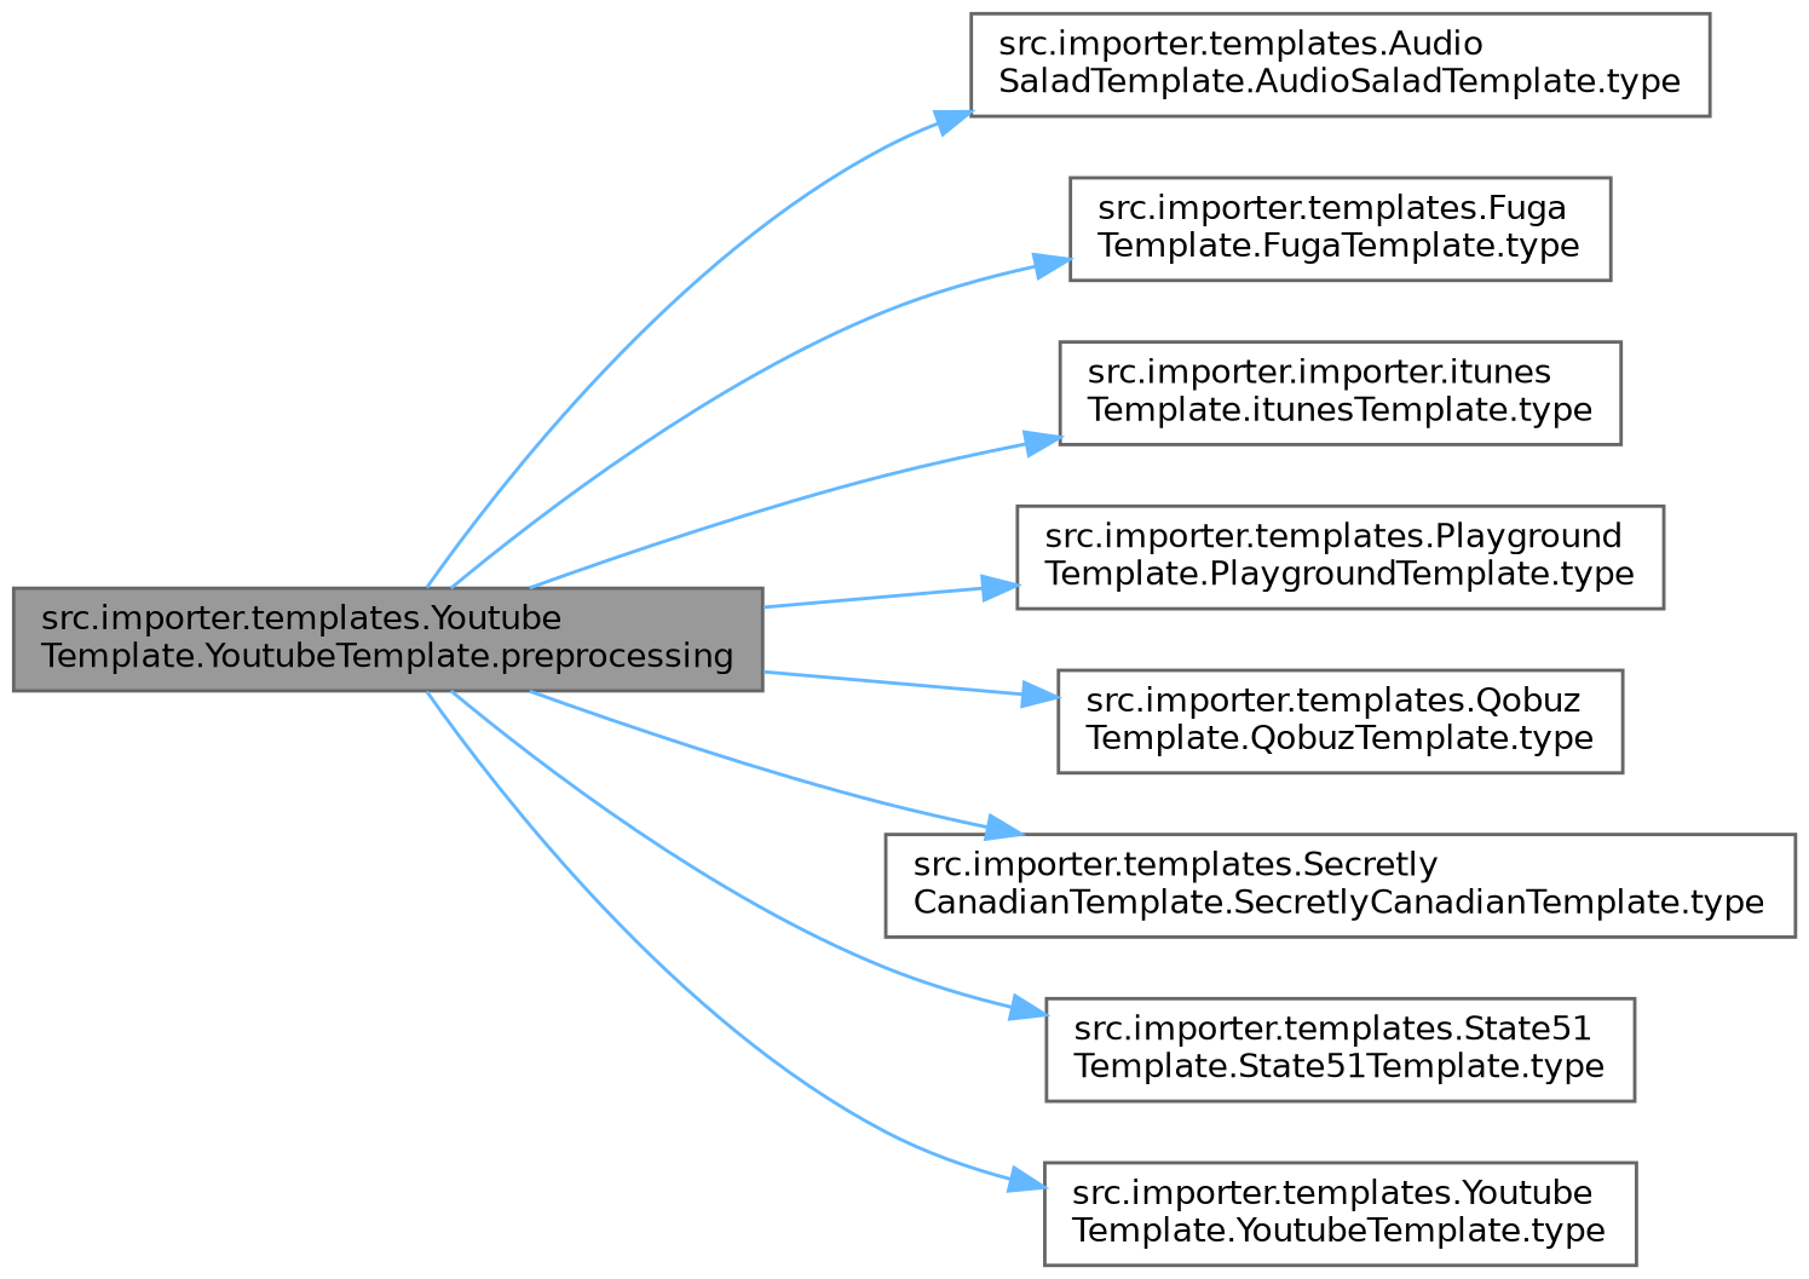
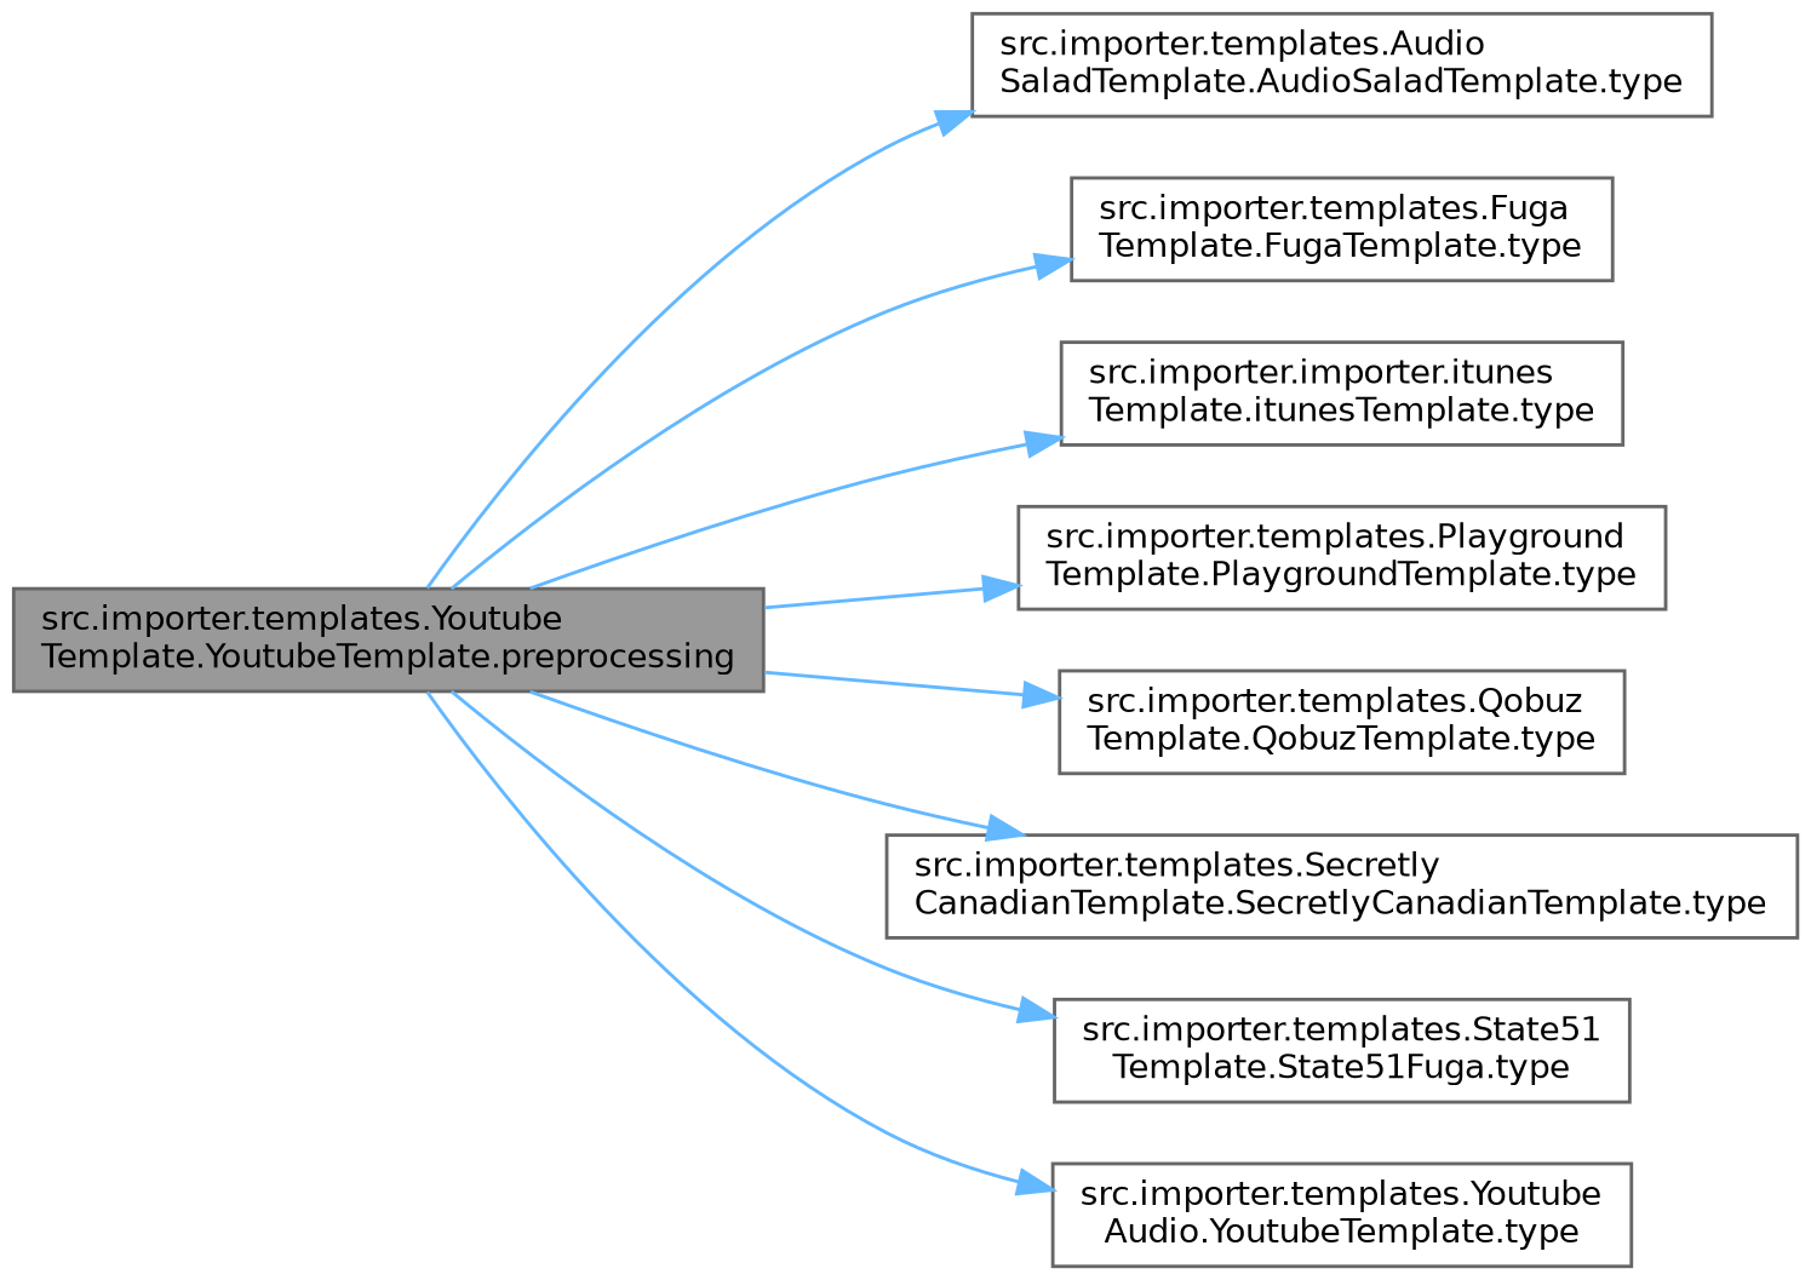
  digraph {
    rankdir=LR
    node [color=grey40 fillcolor=white fontname=Helvetica fontsize=10 shape=box style=filled]
    edge [color=steelblue1 fontname=Helvetica fontsize=10 labelfontname=Helvetica labelfontsize=10 style=solid]
    n1 [color=gray40 fillcolor=grey60 fontcolor=black height=0.2 label="src.importer.templates.Youtube\lTemplate.YoutubeTemplate.preprocessing" width=0.4]
    n2 [height=0.2 label="src.importer.templates.Audio\lSaladTemplate.AudioSaladTemplate.type" width=0.4]
    n3 [height=0.2 label="src.importer.templates.Fuga\lTemplate.FugaTemplate.type" width=0.4]
    n4 [height=0.2 label="src.importer.importer.itunes\lTemplate.itunesTemplate.type" width=0.4]
    n5 [height=0.2 label="src.importer.templates.Playground\lTemplate.PlaygroundTemplate.type" width=0.4]
    n6 [height=0.2 label="src.importer.templates.Qobuz\lTemplate.QobuzTemplate.type" width=0.4]
    n7 [height=0.2 label="src.importer.templates.Secretly\lCanadianTemplate.SecretlyCanadianTemplate.type" width=0.4]
-   n8 [height=0.2 label="src.importer.templates.State51\lTemplate.State51Template.type" width=0.4]
-   n9 [height=0.2 label="src.importer.templates.Youtube\lTemplate.YoutubeTemplate.type" width=0.4]
+   n8 [height=0.2 label="src.importer.templates.State51\lTemplate.State51Fuga.type" width=0.4]
+   n9 [height=0.2 label="src.importer.templates.Youtube\lAudio.YoutubeTemplate.type" width=0.4]
    n1 -> n2
    n1 -> n3
    n1 -> n4
    n1 -> n5
    n1 -> n6
    n1 -> n7
    n1 -> n8
    n1 -> n9
  }
